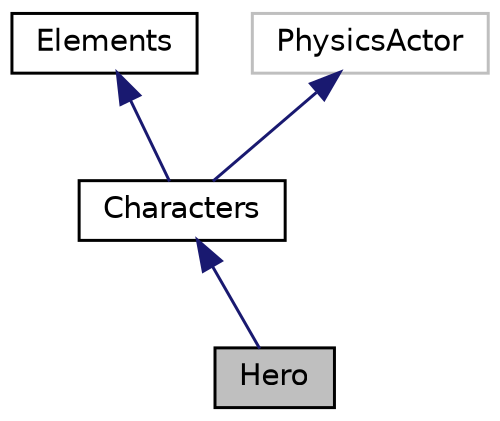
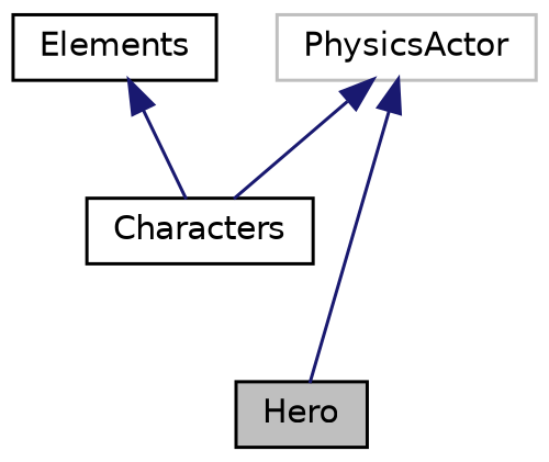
  digraph {
    node [color=black fillcolor=white fontname=Helvetica fontsize=10 shape=record style=filled]
    edge [color=midnightblue dir=back fontname=Helvetica fontsize=10 labelfontname=Helvetica labelfontsize=10 style=solid]
    n1 [fillcolor=grey75 fontcolor=black height=0.2 label=Hero width=0.4]
    n2 [height=0.2 label=Characters width=0.4]
    n3 [height=0.2 label=Elements width=0.4]
    n4 [color=grey75 height=0.2 label=PhysicsActor width=0.4]
-   n2 -> n1
+   n4 -> n1
    n3 -> n2
    n4 -> n2
  }
